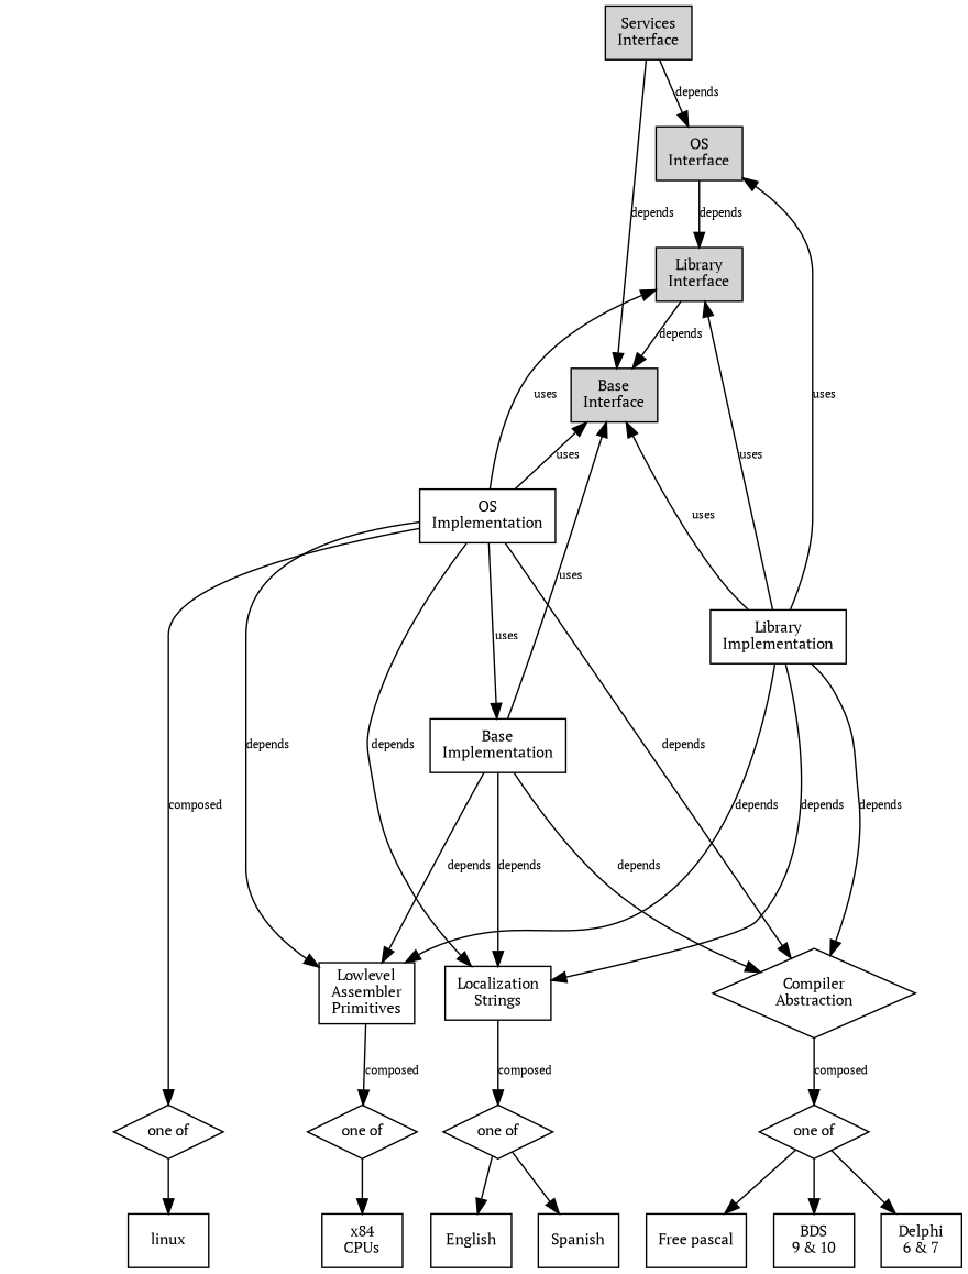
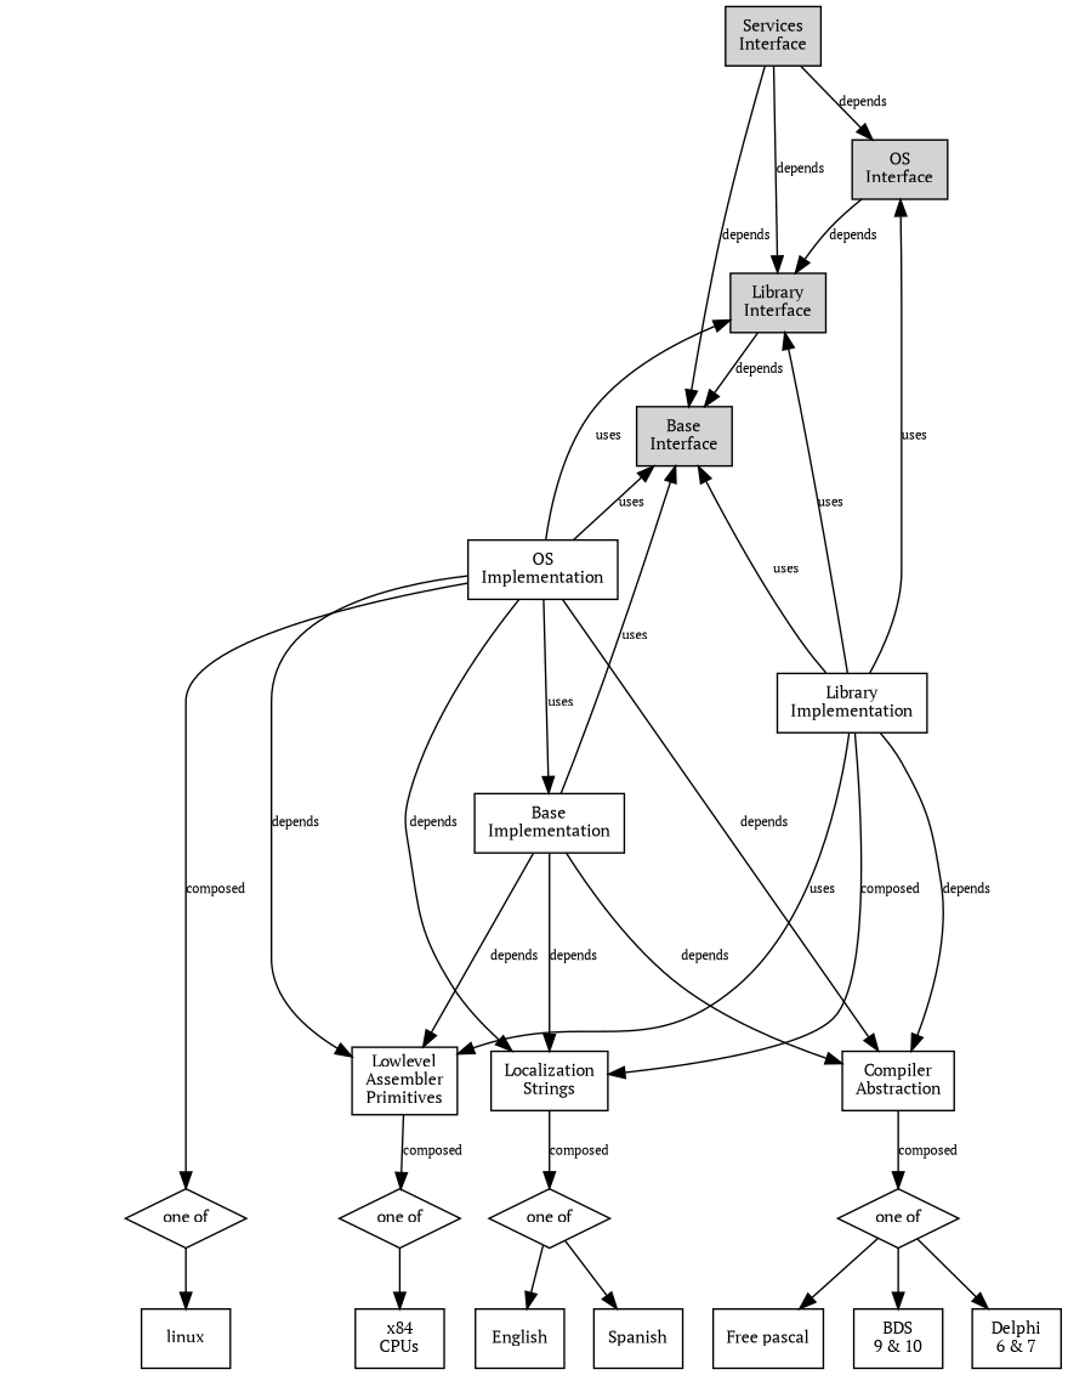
  digraph {
    fontname="PT Serif"
    node [fontname="PT Serif" fontsize=10 shape=box]
    edge [fontname="PT Serif" fontsize=8]
    Level0 [style=invis]
    Level1 [style=invis]
    Level2 [style=invis]
    Level3 [style=invis]
    Level4 [style=invis]
    Level5 [style=invis]
    Level6 [style=invis]
    Level7 [style=invis]
    Level8 [style=invis]
    Level9 [style=invis]
    Level10 [style=invis]
    n12 [label="Services\nInterface" style=filled]
    n13 [label="OS\nInterface" style=filled]
    n14 [label="Library\nInterface" style=filled]
    n15 [label="Base\nInterface" style=filled]
    n16 [label="OS\nImplementation"]
    n17 [label="Library\nImplementation"]
    n18 [label="Base\nImplementation"]
    n19 [label="Lowlevel\nAssembler\nPrimitives"]
    n20 [label="Localization\nStrings"]
-   n21 [label="Compiler\nAbstraction" shape=diamond]
+   n21 [label="Compiler\nAbstraction"]
    n22 [label="one of" shape=diamond]
    n23 [label="one of" shape=diamond]
    n24 [label="one of" shape=diamond]
    n25 [label="one of" shape=diamond]
    n26 [label="Delphi\n6 & 7"]
    n27 [label="Free pascal"]
    n28 [label="BDS\n9 & 10"]
    n29 [label=Spanish]
    n30 [label=English]
    n31 [label="x84\nCPUs"]
    linux
    subgraph sub_1 {
      Level0
      Level1
      Level2
      Level3
      Level4
      Level5
      Level6
      Level7
      Level8
      Level9
      Level10
    }
    subgraph sub_2 {
      rank=same
      Level0
      n12
    }
    subgraph sub_3 {
      rank=same
      Level1
      n13
    }
    subgraph sub_4 {
      rank=same
      Level2
      n14
    }
    subgraph sub_5 {
      rank=same
      Level3
      n15
    }
    subgraph sub_6 {
      rank=same
      Level4
      n16
    }
    subgraph sub_7 {
      rank=same
      Level5
      n17
    }
    subgraph sub_8 {
      rank=same
      Level6
      n18
    }
    subgraph sub_9 {
      rank=same
      Level8
      n19
      n20
      n21
    }
    subgraph sub_10 {
      rank=same
      Level9
      n22
      n23
      n24
      n25
    }
    subgraph sub_11 {
      rank=same
      Level10
      n26
      n27
      n28
    }
    subgraph sub_12 {
      rank=same
      Level10
      n29
      n30
    }
    subgraph sub_13 {
      rank=same
      Level10
      n31
    }
    subgraph sub_14 {
      rank=same
      Level10
      linux
    }
    Level0 -> Level1 [style=invis]
    Level1 -> Level2 [style=invis]
    Level2 -> Level3 [style=invis]
    Level3 -> Level4 [style=invis]
    Level4 -> Level5 [style=invis]
    Level5 -> Level6 [style=invis]
    Level6 -> Level7 [style=invis]
    Level7 -> Level8 [style=invis]
    Level8 -> Level9 [style=invis]
    Level9 -> Level10 [style=invis]
    n12 -> n13 [label=depends]
+   n12 -> n14 [label=depends]
    n12 -> n15 [label=depends]
    n13 -> n14 [label=depends]
    n14 -> n15 [label=depends]
    n16 -> n14 [label=uses]
    n16 -> n15 [label=uses]
    n16 -> n18 [label=uses]
    n16 -> n19 [label=depends]
    n16 -> n20 [label=depends]
    n16 -> n21 [label=depends]
    n16 -> n25 [label=composed]
    n17 -> n13 [label=uses]
    n17 -> n14 [label=uses]
    n17 -> n15 [label=uses]
-   n17 -> n19 [label=depends]
-   n17 -> n20 [label=depends]
+   n17 -> n19 [label=uses]
+   n17 -> n20 [label=composed]
    n17 -> n21 [label=depends]
    n18 -> n15 [label=uses]
    n18 -> n19 [label=depends]
    n18 -> n20 [label=depends]
    n18 -> n21 [label=depends]
    n19 -> n24 [label=composed]
    n20 -> n23 [label=composed]
    n21 -> n22 [label=composed]
    n22 -> n26
    n22 -> n27
    n22 -> n28
    n23 -> n29
    n23 -> n30
    n24 -> n31
    n25 -> linux
  }
